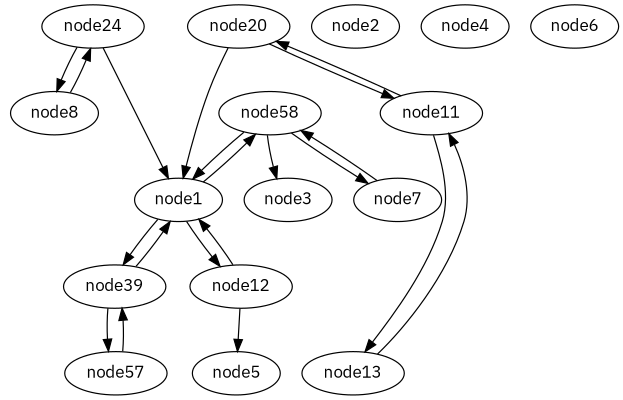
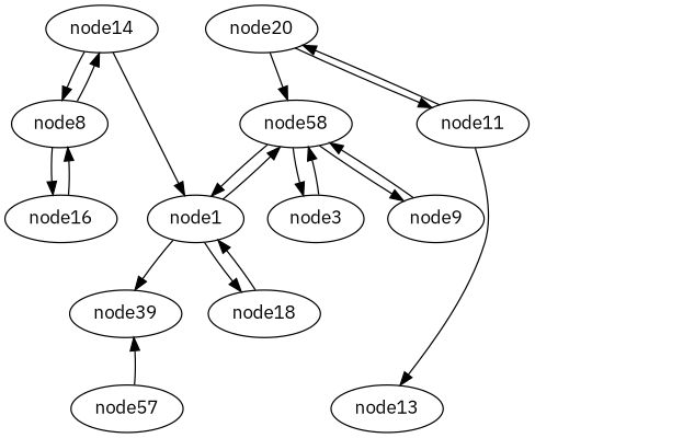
  strict digraph {
    fontname="IBM Plex Sans"
    node [fontname="IBM Plex Sans" weight=0]
    edge [fontname="IBM Plex Sans" weight=0]
    n1 [label=node58]
    node1
    node3
-   node9 [label=node7]
+   node9
    n5 [label=node39]
-   node12
+   node12 [label=node18]
    n7 [label=node57]
-   node14 [label=node24]
+   node14
    node8
    node20
    node11
-   node5
-   node2
-   node4
-   node6
+   node16
    node13
    n1 -> node1
    n1 -> node3
    n1 -> node9
    node1 -> n1
    node1 -> n5
    node1 -> node12
+   node3 -> n1
    node9 -> n1
-   n5 -> node1
-   n5 -> n7
    node12 -> node1
-   node12 -> node5
    n7 -> n5
    node14 -> node1
    node14 -> node8
    node8 -> node14
-   node20 -> node1
+   node8 -> node16
+   node20 -> n1
    node20 -> node11
    node11 -> node20
    node11 -> node13
-   node13 -> node11
+   node16 -> node8
  }
